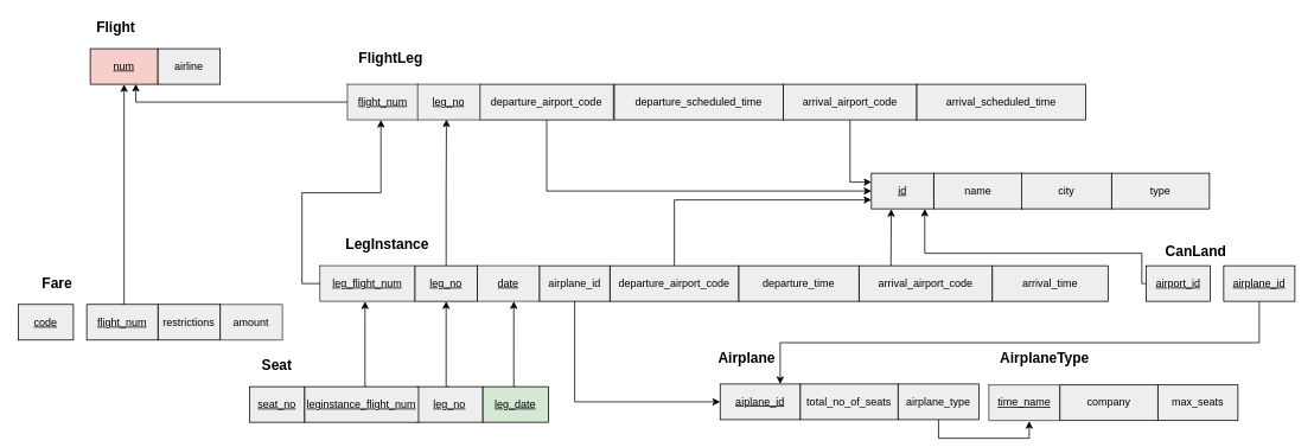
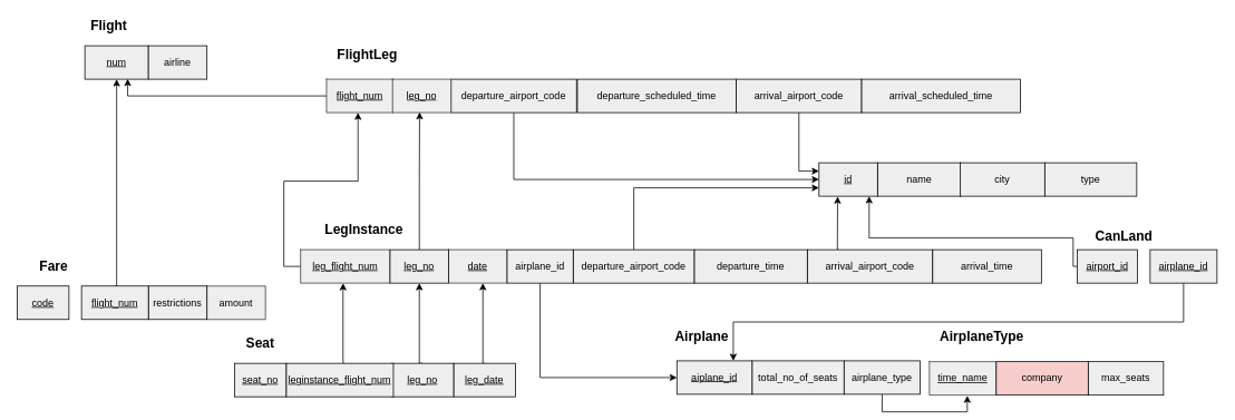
  <mxCell id="0" />
  <mxCell id="1" parent="0" />
  <mxCell id="2" value="" style="shape=table;html=1;whiteSpace=wrap;startSize=0;container=1;collapsible=0;childLayout=tableLayout;fillColor=#eeeeee;strokeColor=#36393d;" parent="1" vertex="1"><mxGeometry x="1111" y="432" width="80" height="40" as="geometry" /></mxCell>
  <mxCell id="3" value="" style="shape=partialRectangle;html=1;whiteSpace=wrap;collapsible=0;dropTarget=0;pointerEvents=0;fillColor=none;top=0;left=0;bottom=0;right=0;points=[[0,0.5],[1,0.5]];portConstraint=eastwest;" parent="2" vertex="1"><mxGeometry width="80" height="40" as="geometry" /></mxCell>
  <mxCell id="4" value="&lt;u&gt;time_name&lt;/u&gt;" style="shape=partialRectangle;html=1;whiteSpace=wrap;connectable=0;fillColor=none;top=0;left=0;bottom=0;right=0;overflow=hidden;" parent="3" vertex="1"><mxGeometry width="80" height="40" as="geometry" /></mxCell>
  <mxCell id="5" value="&lt;span style=&quot;font-size: 16px&quot;&gt;&lt;b&gt;AirplaneType&lt;/b&gt;&lt;/span&gt;" style="text;html=1;strokeColor=none;fillColor=none;align=center;verticalAlign=middle;whiteSpace=wrap;rounded=0;" parent="1" vertex="1"><mxGeometry x="1109" y="392" width="130" height="20" as="geometry" /></mxCell>
  <mxCell id="6" value="name" style="rounded=0;whiteSpace=wrap;html=1;strokeColor=#000000;fillColor=#EEEEEE;" parent="1" vertex="1"><mxGeometry x="1049" y="194" width="100" height="40" as="geometry" /></mxCell>
  <mxCell id="7" value="&lt;u&gt;id&lt;/u&gt;" style="rounded=0;whiteSpace=wrap;html=1;strokeColor=#000000;fillColor=#EEEEEE;" parent="1" vertex="1"><mxGeometry x="979" y="194" width="70" height="40" as="geometry" /></mxCell>
  <mxCell id="8" value="city" style="rounded=0;whiteSpace=wrap;html=1;strokeColor=#000000;fillColor=#EEEEEE;" parent="1" vertex="1"><mxGeometry x="1148" y="194" width="101" height="40" as="geometry" /></mxCell>
  <mxCell id="9" value="type" style="rounded=0;whiteSpace=wrap;html=1;strokeColor=#000000;fillColor=#EEEEEE;" parent="1" vertex="1"><mxGeometry x="1249" y="194" width="110" height="40" as="geometry" /></mxCell>
- <mxCell id="10" value="company" style="rounded=0;whiteSpace=wrap;html=1;strokeColor=#000000;fillColor=#EEEEEE;" parent="1" vertex="1"><mxGeometry x="1191" y="432" width="110" height="40" as="geometry" /></mxCell>
+ <mxCell id="10" value="company" style="rounded=0;whiteSpace=wrap;html=1;strokeColor=#000000;fillColor=#f8cecc;" parent="1" vertex="1"><mxGeometry x="1191" y="432" width="110" height="40" as="geometry" /></mxCell>
  <mxCell id="11" value="max_seats" style="rounded=0;whiteSpace=wrap;html=1;strokeColor=#000000;fillColor=#EEEEEE;" parent="1" vertex="1"><mxGeometry x="1301" y="432" width="90" height="40" as="geometry" /></mxCell>
  <mxCell id="12" value="&lt;span style=&quot;font-size: 16px&quot;&gt;&lt;b&gt;LegInstance&lt;/b&gt;&lt;/span&gt;" style="text;html=1;strokeColor=none;fillColor=none;align=center;verticalAlign=middle;whiteSpace=wrap;rounded=0;" parent="1" vertex="1"><mxGeometry x="385" y="264" width="100" height="20" as="geometry" /></mxCell>
  <mxCell id="13" value="" style="shape=table;html=1;whiteSpace=wrap;startSize=0;container=1;collapsible=0;childLayout=tableLayout;fillColor=#eeeeee;strokeColor=#36393d;" parent="1" vertex="1"><mxGeometry x="536" y="298" width="70" height="40" as="geometry" /></mxCell>
  <mxCell id="14" value="" style="shape=partialRectangle;html=1;whiteSpace=wrap;collapsible=0;dropTarget=0;pointerEvents=0;fillColor=none;top=0;left=0;bottom=0;right=0;points=[[0,0.5],[1,0.5]];portConstraint=eastwest;" parent="13" vertex="1"><mxGeometry width="70" height="40" as="geometry" /></mxCell>
  <mxCell id="15" value="&lt;u&gt;date&lt;/u&gt;" style="shape=partialRectangle;html=1;whiteSpace=wrap;connectable=0;fillColor=none;top=0;left=0;bottom=0;right=0;overflow=hidden;" parent="14" vertex="1"><mxGeometry width="70" height="40" as="geometry" /></mxCell>
  <mxCell id="16" value="&lt;span style=&quot;font-size: 16px&quot;&gt;&lt;b&gt;FlightLeg&lt;/b&gt;&lt;/span&gt;" style="text;html=1;strokeColor=none;fillColor=none;align=center;verticalAlign=middle;whiteSpace=wrap;rounded=0;" parent="1" vertex="1"><mxGeometry x="349" y="54" width="180" height="20" as="geometry" /></mxCell>
  <mxCell id="17" style="edgeStyle=orthogonalEdgeStyle;rounded=0;orthogonalLoop=1;jettySize=auto;html=1;exitX=0.5;exitY=1;exitDx=0;exitDy=0;entryX=0;entryY=0.5;entryDx=0;entryDy=0;" parent="1" source="18" target="7" edge="1"><mxGeometry relative="1" as="geometry" /></mxCell>
  <mxCell id="18" value="departure_airport_code" style="rounded=0;whiteSpace=wrap;html=1;strokeColor=#000000;fillColor=#EEEEEE;" parent="1" vertex="1"><mxGeometry x="539" y="94" width="150" height="40" as="geometry" /></mxCell>
  <mxCell id="19" value="total_no_of_seats" style="rounded=0;whiteSpace=wrap;html=1;strokeColor=#000000;fillColor=#EEEEEE;" parent="1" vertex="1"><mxGeometry x="899" y="431" width="110" height="40" as="geometry" /></mxCell>
  <mxCell id="20" value="&lt;u&gt;aiplane_id&lt;/u&gt;" style="rounded=0;whiteSpace=wrap;html=1;strokeColor=#000000;fillColor=#EEEEEE;" parent="1" vertex="1"><mxGeometry x="809" y="431" width="90" height="40" as="geometry" /></mxCell>
  <mxCell id="21" style="edgeStyle=orthogonalEdgeStyle;rounded=0;orthogonalLoop=1;jettySize=auto;html=1;exitX=0.5;exitY=1;exitDx=0;exitDy=0;entryX=0.567;entryY=1.017;entryDx=0;entryDy=0;entryPerimeter=0;" parent="1" source="22" target="3" edge="1"><mxGeometry relative="1" as="geometry" /></mxCell>
  <mxCell id="22" value="airplane_type" style="rounded=0;whiteSpace=wrap;html=1;strokeColor=#000000;fillColor=#EEEEEE;" parent="1" vertex="1"><mxGeometry x="1009" y="431" width="91" height="40" as="geometry" /></mxCell>
  <mxCell id="23" value="&lt;span style=&quot;font-size: 16px&quot;&gt;&lt;b&gt;Airplane&lt;/b&gt;&lt;/span&gt;" style="text;html=1;strokeColor=none;fillColor=none;align=center;verticalAlign=middle;whiteSpace=wrap;rounded=0;" parent="1" vertex="1"><mxGeometry x="809" y="392" width="60" height="20" as="geometry" /></mxCell>
  <mxCell id="24" value="" style="shape=table;html=1;whiteSpace=wrap;startSize=0;container=1;collapsible=0;childLayout=tableLayout;fillColor=#eeeeee;strokeColor=#36393d;" parent="1" vertex="1"><mxGeometry x="390" y="94" width="80" height="40" as="geometry" /></mxCell>
  <mxCell id="25" value="" style="shape=partialRectangle;html=1;whiteSpace=wrap;collapsible=0;dropTarget=0;pointerEvents=0;fillColor=none;top=0;left=0;bottom=0;right=0;points=[[0,0.5],[1,0.5]];portConstraint=eastwest;" parent="24" vertex="1"><mxGeometry width="80" height="40" as="geometry" /></mxCell>
  <mxCell id="26" value="&lt;u&gt;flight_num&lt;/u&gt;" style="shape=partialRectangle;html=1;whiteSpace=wrap;connectable=0;fillColor=none;top=0;left=0;bottom=0;right=0;overflow=hidden;" parent="25" vertex="1"><mxGeometry width="80" height="40" as="geometry" /></mxCell>
  <mxCell id="27" style="edgeStyle=orthogonalEdgeStyle;rounded=0;orthogonalLoop=1;jettySize=auto;html=1;exitX=0.5;exitY=1;exitDx=0;exitDy=0;entryX=0;entryY=0.25;entryDx=0;entryDy=0;" parent="1" source="28" target="7" edge="1"><mxGeometry relative="1" as="geometry" /></mxCell>
  <mxCell id="28" value="arrival_airport_code" style="rounded=0;whiteSpace=wrap;html=1;strokeColor=#000000;fillColor=#EEEEEE;" parent="1" vertex="1"><mxGeometry x="880" y="94" width="150" height="40" as="geometry" /></mxCell>
  <mxCell id="29" value="departure_scheduled_time" style="rounded=0;whiteSpace=wrap;html=1;strokeColor=#000000;fillColor=#EEEEEE;" parent="1" vertex="1"><mxGeometry x="690" y="94" width="190" height="40" as="geometry" /></mxCell>
  <mxCell id="30" value="arrival_scheduled_time" style="rounded=0;whiteSpace=wrap;html=1;strokeColor=#000000;fillColor=#EEEEEE;" parent="1" vertex="1"><mxGeometry x="1030" y="94" width="190" height="40" as="geometry" /></mxCell>
  <mxCell id="31" value="" style="shape=table;html=1;whiteSpace=wrap;startSize=0;container=1;collapsible=0;childLayout=tableLayout;fillColor=#eeeeee;strokeColor=#36393d;" parent="1" vertex="1"><mxGeometry x="469" y="94" width="70" height="40" as="geometry" /></mxCell>
  <mxCell id="32" value="" style="shape=partialRectangle;html=1;whiteSpace=wrap;collapsible=0;dropTarget=0;pointerEvents=0;fillColor=none;top=0;left=0;bottom=0;right=0;points=[[0,0.5],[1,0.5]];portConstraint=eastwest;" parent="31" vertex="1"><mxGeometry width="70" height="40" as="geometry" /></mxCell>
  <mxCell id="33" value="&lt;u&gt;leg_no&lt;/u&gt;" style="shape=partialRectangle;html=1;whiteSpace=wrap;connectable=0;fillColor=none;top=0;left=0;bottom=0;right=0;overflow=hidden;" parent="32" vertex="1"><mxGeometry width="70" height="40" as="geometry" /></mxCell>
  <mxCell id="34" style="edgeStyle=orthogonalEdgeStyle;rounded=0;orthogonalLoop=1;jettySize=auto;html=1;exitX=0.5;exitY=0;exitDx=0;exitDy=0;entryX=0;entryY=0.75;entryDx=0;entryDy=0;" parent="1" source="35" target="7" edge="1"><mxGeometry relative="1" as="geometry" /></mxCell>
  <mxCell id="35" value="departure_airport_code" style="rounded=0;whiteSpace=wrap;html=1;strokeColor=#000000;fillColor=#EEEEEE;" parent="1" vertex="1"><mxGeometry x="685" y="298" width="145" height="40" as="geometry" /></mxCell>
  <mxCell id="36" value="" style="shape=table;html=1;whiteSpace=wrap;startSize=0;container=1;collapsible=0;childLayout=tableLayout;fillColor=#eeeeee;strokeColor=#36393d;" parent="1" vertex="1"><mxGeometry x="359" y="298" width="107" height="40" as="geometry" /></mxCell>
  <mxCell id="37" value="" style="shape=partialRectangle;html=1;whiteSpace=wrap;collapsible=0;dropTarget=0;pointerEvents=0;fillColor=none;top=0;left=0;bottom=0;right=0;points=[[0,0.5],[1,0.5]];portConstraint=eastwest;" parent="36" vertex="1"><mxGeometry width="107" height="40" as="geometry" /></mxCell>
  <mxCell id="38" value="&lt;u&gt;leg_flight_num&lt;/u&gt;" style="shape=partialRectangle;html=1;whiteSpace=wrap;connectable=0;fillColor=none;top=0;left=0;bottom=0;right=0;overflow=hidden;" parent="37" vertex="1"><mxGeometry width="107" height="40" as="geometry" /></mxCell>
  <mxCell id="39" style="edgeStyle=orthogonalEdgeStyle;rounded=0;orthogonalLoop=1;jettySize=auto;html=1;entryX=0.318;entryY=1.009;entryDx=0;entryDy=0;exitX=0.25;exitY=0;exitDx=0;exitDy=0;entryPerimeter=0;" parent="1" target="7" edge="1" source="40"><mxGeometry relative="1" as="geometry"><mxPoint x="1014" y="295" as="sourcePoint" /><Array as="points"><mxPoint x="1001" y="298" /><mxPoint x="1001" y="295" /><mxPoint x="1001" y="295" /></Array></mxGeometry></mxCell>
  <mxCell id="40" value="arrival_airport_code" style="rounded=0;whiteSpace=wrap;html=1;strokeColor=#000000;fillColor=#EEEEEE;" parent="1" vertex="1"><mxGeometry x="965" y="298" width="150" height="40" as="geometry" /></mxCell>
  <mxCell id="41" value="departure_time" style="rounded=0;whiteSpace=wrap;html=1;strokeColor=#000000;fillColor=#EEEEEE;" parent="1" vertex="1"><mxGeometry x="830" y="298" width="135" height="40" as="geometry" /></mxCell>
  <mxCell id="42" value="arrival_time" style="rounded=0;whiteSpace=wrap;html=1;strokeColor=#000000;fillColor=#EEEEEE;" parent="1" vertex="1"><mxGeometry x="1115" y="298" width="130" height="40" as="geometry" /></mxCell>
  <mxCell id="43" style="edgeStyle=orthogonalEdgeStyle;rounded=0;orthogonalLoop=1;jettySize=auto;html=1;exitX=0.5;exitY=0;exitDx=0;exitDy=0;entryX=0.462;entryY=0.988;entryDx=0;entryDy=0;entryPerimeter=0;" parent="1" source="44" target="32" edge="1"><mxGeometry relative="1" as="geometry" /></mxCell>
  <mxCell id="44" value="&lt;u&gt;leg_no&lt;/u&gt;" style="rounded=0;whiteSpace=wrap;html=1;strokeColor=#000000;fillColor=#EEEEEE;" parent="1" vertex="1"><mxGeometry x="466" y="298" width="70" height="40" as="geometry" /></mxCell>
  <mxCell id="45" value="&lt;span style=&quot;font-size: 16px&quot;&gt;&lt;b&gt;Seat&lt;/b&gt;&lt;/span&gt;" style="text;html=1;strokeColor=none;fillColor=none;align=center;verticalAlign=middle;whiteSpace=wrap;rounded=0;" parent="1" vertex="1"><mxGeometry x="280" y="399" width="62" height="20" as="geometry" /></mxCell>
  <mxCell id="46" value="&lt;u&gt;seat_no&lt;/u&gt;" style="rounded=0;whiteSpace=wrap;html=1;strokeColor=#000000;fillColor=#EEEEEE;" parent="1" vertex="1"><mxGeometry x="280" y="434" width="62" height="40" as="geometry" /></mxCell>
  <mxCell id="47" style="edgeStyle=orthogonalEdgeStyle;rounded=0;orthogonalLoop=1;jettySize=auto;html=1;exitX=0.5;exitY=0;exitDx=0;exitDy=0;entryX=0.586;entryY=1;entryDx=0;entryDy=0;entryPerimeter=0;" parent="1" source="48" target="14" edge="1"><mxGeometry relative="1" as="geometry"><Array as="points"><mxPoint x="577" y="434" /></Array></mxGeometry></mxCell>
- <mxCell id="48" value="&lt;u&gt;leg_date&lt;/u&gt;" style="rounded=0;whiteSpace=wrap;html=1;strokeColor=#000000;fillColor=#d5e8d4;" parent="1" vertex="1"><mxGeometry x="542" y="434" width="74" height="40" as="geometry" /></mxCell>
+ <mxCell id="48" value="&lt;u&gt;leg_date&lt;/u&gt;" style="rounded=0;whiteSpace=wrap;html=1;strokeColor=#000000;fillColor=#EEEEEE;" parent="1" vertex="1"><mxGeometry x="542" y="434" width="74" height="40" as="geometry" /></mxCell>
  <mxCell id="49" value="&lt;span style=&quot;font-size: 16px&quot;&gt;&lt;b&gt;Fare&lt;/b&gt;&lt;/span&gt;" style="text;html=1;strokeColor=none;fillColor=none;align=center;verticalAlign=middle;whiteSpace=wrap;rounded=0;" parent="1" vertex="1"><mxGeometry x="33" y="307.5" width="62" height="20" as="geometry" /></mxCell>
  <mxCell id="50" value="" style="shape=table;html=1;whiteSpace=wrap;startSize=0;container=1;collapsible=0;childLayout=tableLayout;fillColor=#eeeeee;strokeColor=#36393d;" parent="1" vertex="1"><mxGeometry x="247" y="341.5" width="70" height="40" as="geometry" /></mxCell>
  <mxCell id="51" value="" style="shape=partialRectangle;html=1;whiteSpace=wrap;collapsible=0;dropTarget=0;pointerEvents=0;fillColor=none;top=0;left=0;bottom=0;right=0;points=[[0,0.5],[1,0.5]];portConstraint=eastwest;" parent="50" vertex="1"><mxGeometry width="70" height="40" as="geometry" /></mxCell>
  <mxCell id="52" value="amount" style="shape=partialRectangle;html=1;whiteSpace=wrap;connectable=0;fillColor=none;top=0;left=0;bottom=0;right=0;overflow=hidden;" parent="51" vertex="1"><mxGeometry width="70" height="40" as="geometry" /></mxCell>
  <mxCell id="53" value="&lt;u&gt;code&lt;/u&gt;" style="rounded=0;whiteSpace=wrap;html=1;strokeColor=#000000;fillColor=#EEEEEE;" parent="1" vertex="1"><mxGeometry x="20" y="341.5" width="62" height="40" as="geometry" /></mxCell>
  <mxCell id="54" value="restrictions" style="rounded=0;whiteSpace=wrap;html=1;strokeColor=#000000;fillColor=#EEEEEE;" parent="1" vertex="1"><mxGeometry x="177" y="341.5" width="70" height="40" as="geometry" /></mxCell>
  <mxCell id="55" value="&lt;span style=&quot;font-size: 16px&quot;&gt;&lt;b&gt;Flight&lt;/b&gt;&lt;/span&gt;" style="text;html=1;strokeColor=none;fillColor=none;align=center;verticalAlign=middle;whiteSpace=wrap;rounded=0;" parent="1" vertex="1"><mxGeometry x="99" y="20" width="62" height="20" as="geometry" /></mxCell>
- <mxCell id="56" value="&lt;u&gt;num&lt;/u&gt;" style="rounded=0;whiteSpace=wrap;html=1;strokeColor=#000000;fillColor=#f8cecc;" parent="1" vertex="1"><mxGeometry x="101" y="54" width="76" height="40" as="geometry" /></mxCell>
+ <mxCell id="56" value="&lt;u&gt;num&lt;/u&gt;" style="rounded=0;whiteSpace=wrap;html=1;strokeColor=#000000;fillColor=#EEEEEE;" parent="1" vertex="1"><mxGeometry x="101" y="54" width="76" height="40" as="geometry" /></mxCell>
  <mxCell id="57" value="airline" style="rounded=0;whiteSpace=wrap;html=1;strokeColor=#000000;fillColor=#EEEEEE;" parent="1" vertex="1"><mxGeometry x="177" y="54" width="70" height="40" as="geometry" /></mxCell>
  <mxCell id="58" style="edgeStyle=orthogonalEdgeStyle;rounded=0;orthogonalLoop=1;jettySize=auto;html=1;exitX=0;exitY=0.5;exitDx=0;exitDy=0;entryX=0.674;entryY=0.99;entryDx=0;entryDy=0;entryPerimeter=0;" parent="1" source="25" target="56" edge="1"><mxGeometry relative="1" as="geometry" /></mxCell>
  <mxCell id="59" style="edgeStyle=orthogonalEdgeStyle;rounded=0;orthogonalLoop=1;jettySize=auto;html=1;exitX=0.5;exitY=0;exitDx=0;exitDy=0;entryX=0.5;entryY=1;entryDx=0;entryDy=0;" parent="1" source="60" target="44" edge="1"><mxGeometry relative="1" as="geometry"><Array as="points"><mxPoint x="501" y="434" /></Array></mxGeometry></mxCell>
  <mxCell id="60" value="&lt;u&gt;leg_no&lt;/u&gt;" style="rounded=0;whiteSpace=wrap;html=1;strokeColor=#000000;fillColor=#EEEEEE;" parent="1" vertex="1"><mxGeometry x="468" y="434" width="74" height="40" as="geometry" /></mxCell>
  <mxCell id="61" style="edgeStyle=orthogonalEdgeStyle;rounded=0;orthogonalLoop=1;jettySize=auto;html=1;entryX=0.475;entryY=1.004;entryDx=0;entryDy=0;entryPerimeter=0;exitX=0.539;exitY=-0.017;exitDx=0;exitDy=0;exitPerimeter=0;" parent="1" target="37" edge="1" source="62"><mxGeometry relative="1" as="geometry"><mxPoint x="410" y="424" as="sourcePoint" /><Array as="points"><mxPoint x="410" y="433" /></Array></mxGeometry></mxCell>
  <mxCell id="62" value="&lt;u&gt;leginstance_flight_num&lt;/u&gt;" style="rounded=0;whiteSpace=wrap;html=1;strokeColor=#000000;fillColor=#EEEEEE;" parent="1" vertex="1"><mxGeometry x="342" y="434" width="128" height="40" as="geometry" /></mxCell>
  <mxCell id="63" style="edgeStyle=orthogonalEdgeStyle;rounded=0;orthogonalLoop=1;jettySize=auto;html=1;exitX=0.5;exitY=0;exitDx=0;exitDy=0;entryX=0.5;entryY=1;entryDx=0;entryDy=0;" parent="1" source="64" target="56" edge="1"><mxGeometry relative="1" as="geometry"><Array as="points"><mxPoint x="139" y="342" /></Array></mxGeometry></mxCell>
  <mxCell id="64" value="&lt;u&gt;flight_num&lt;/u&gt;" style="rounded=0;whiteSpace=wrap;html=1;strokeColor=#000000;fillColor=#EEEEEE;" parent="1" vertex="1"><mxGeometry x="97" y="341.5" width="80" height="40" as="geometry" /></mxCell>
  <mxCell id="65" style="edgeStyle=orthogonalEdgeStyle;rounded=0;orthogonalLoop=1;jettySize=auto;html=1;exitX=0;exitY=0.5;exitDx=0;exitDy=0;entryX=0.471;entryY=1;entryDx=0;entryDy=0;entryPerimeter=0;" parent="1" source="37" target="25" edge="1"><mxGeometry relative="1" as="geometry" /></mxCell>
  <mxCell id="66" style="edgeStyle=orthogonalEdgeStyle;rounded=0;orthogonalLoop=1;jettySize=auto;html=1;exitX=0;exitY=0.5;exitDx=0;exitDy=0;" parent="1" source="67" edge="1"><mxGeometry relative="1" as="geometry"><mxPoint x="1039" y="234" as="targetPoint" /><Array as="points"><mxPoint x="1283" y="318" /><mxPoint x="1283" y="284" /><mxPoint x="1039" y="284" /></Array></mxGeometry></mxCell>
  <mxCell id="67" value="&lt;u&gt;airport_id&lt;/u&gt;" style="rounded=0;whiteSpace=wrap;html=1;strokeColor=#000000;fillColor=#EEEEEE;" parent="1" vertex="1"><mxGeometry x="1288" y="298" width="72" height="40" as="geometry" /></mxCell>
  <mxCell id="68" style="edgeStyle=orthogonalEdgeStyle;rounded=0;orthogonalLoop=1;jettySize=auto;html=1;exitX=0.5;exitY=1;exitDx=0;exitDy=0;entryX=0.75;entryY=0;entryDx=0;entryDy=0;" parent="1" source="69" target="20" edge="1"><mxGeometry relative="1" as="geometry"><mxPoint x="879" y="424" as="targetPoint" /></mxGeometry></mxCell>
  <mxCell id="69" value="&lt;u&gt;airplane_id&lt;/u&gt;" style="rounded=0;whiteSpace=wrap;html=1;strokeColor=#000000;fillColor=#EEEEEE;" parent="1" vertex="1"><mxGeometry x="1375" y="298" width="80" height="40" as="geometry" /></mxCell>
  <mxCell id="70" value="&lt;span style=&quot;font-size: 16px&quot;&gt;&lt;b&gt;CanLand&lt;/b&gt;&lt;/span&gt;" style="text;html=1;strokeColor=none;fillColor=none;align=center;verticalAlign=middle;whiteSpace=wrap;rounded=0;" parent="1" vertex="1"><mxGeometry x="1313" y="271" width="62" height="20" as="geometry" /></mxCell>
  <mxCell id="71" style="edgeStyle=orthogonalEdgeStyle;rounded=0;orthogonalLoop=1;jettySize=auto;html=1;exitX=0.5;exitY=1;exitDx=0;exitDy=0;entryX=0;entryY=0.5;entryDx=0;entryDy=0;" parent="1" source="72" target="20" edge="1"><mxGeometry relative="1" as="geometry"><Array as="points"><mxPoint x="646" y="451" /></Array></mxGeometry></mxCell>
  <mxCell id="72" value="airplane_id" style="rounded=0;whiteSpace=wrap;html=1;strokeColor=#000000;fillColor=#EEEEEE;" parent="1" vertex="1"><mxGeometry x="606" y="298" width="79" height="40" as="geometry" /></mxCell>
